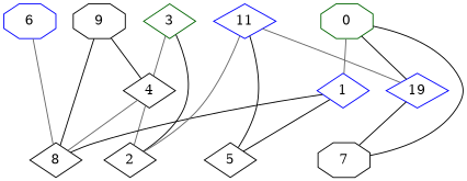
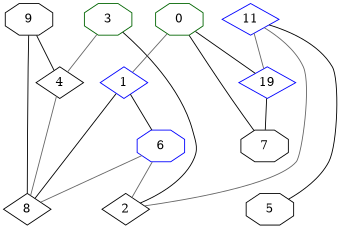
  strict graph {
    node [color=black shape=diamond weight=0]
    edge [color=black weight=0]
    4
    9 [shape=octagon]
    8
-   3 [color=darkgreen]
+   3 [color=darkgreen shape=octagon]
    2
    6 [color=blue shape=octagon]
    1 [color=blue]
-   5
+   5 [shape=octagon]
    11 [color=blue]
    n10 [color=blue label=19]
    7 [shape=octagon]
    0 [color=darkgreen shape=octagon]
    4 -- 8 [color=gray40]
    9 -- 4
    9 -- 8
    3 -- 4 [color=gray40]
    3 -- 2
    6 -- 8 [color=gray40]
-   4 -- 2 [color=gray40]
+   6 -- 2 [color=gray40]
    1 -- 8
-   1 -- 5
+   1 -- 6
    11 -- 2 [color=gray40]
    11 -- 5
    11 -- n10 [color=gray40]
    n10 -- 7
    0 -- 1 [color=gray40]
    0 -- n10
    0 -- 7
  }
